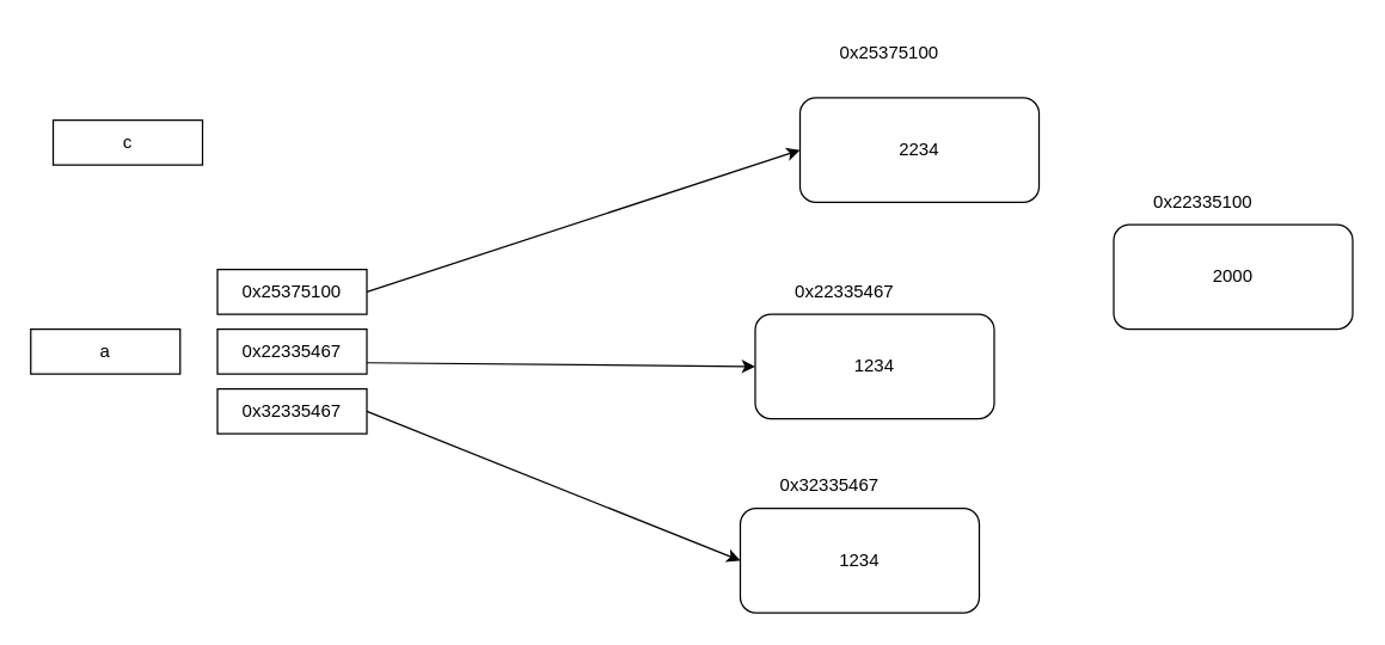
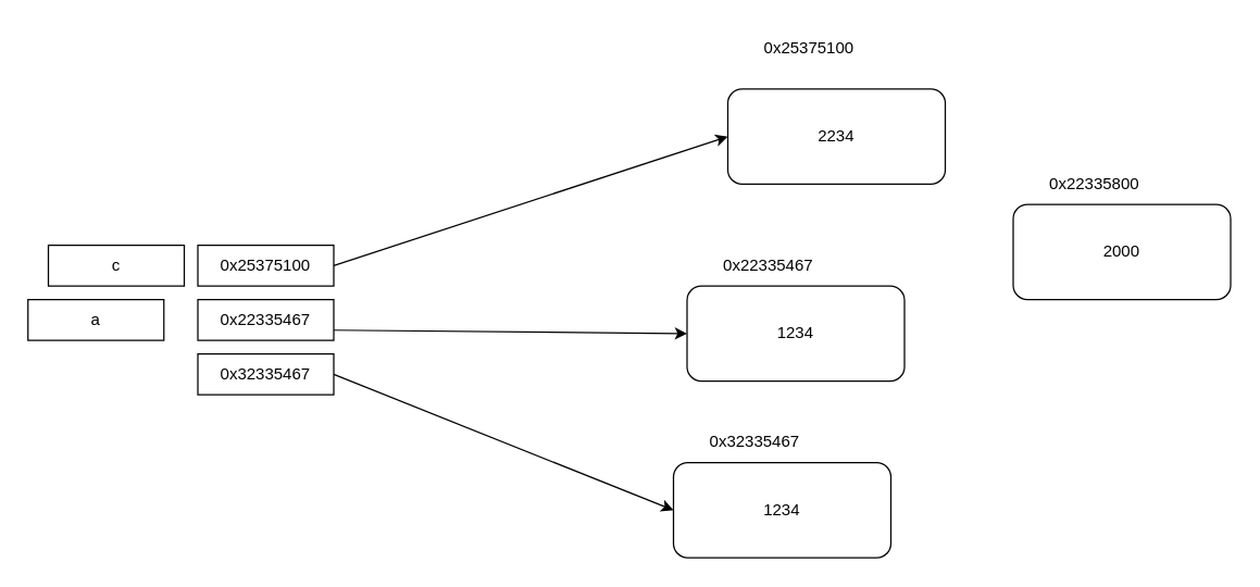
  <mxCell id="0" />
  <mxCell id="1" parent="0" />
  <mxCell id="2" value="1234" style="rounded=1;whiteSpace=wrap;html=1;" vertex="1" parent="1"><mxGeometry x="505" y="210" width="160" height="70" as="geometry" /></mxCell>
  <mxCell id="3" value="0x22335467" style="text;html=1;align=center;verticalAlign=middle;whiteSpace=wrap;rounded=0;" vertex="1" parent="1"><mxGeometry x="505" y="180" width="120" height="30" as="geometry" /></mxCell>
  <mxCell id="4" value="a" style="rounded=0;whiteSpace=wrap;html=1;" vertex="1" parent="1"><mxGeometry x="20" y="220" width="100" height="30" as="geometry" /></mxCell>
  <mxCell id="5" style="rounded=0;orthogonalLoop=1;jettySize=auto;html=1;exitX=1;exitY=0.75;exitDx=0;exitDy=0;entryX=0;entryY=0.5;entryDx=0;entryDy=0;" edge="1" parent="1" source="6" target="2"><mxGeometry relative="1" as="geometry" /></mxCell>
  <mxCell id="6" value="0x22335467" style="rounded=0;whiteSpace=wrap;html=1;" vertex="1" parent="1"><mxGeometry x="145" y="220" width="100" height="30" as="geometry" /></mxCell>
  <mxCell id="7" value="1234" style="rounded=1;whiteSpace=wrap;html=1;" vertex="1" parent="1"><mxGeometry x="495" y="340" width="160" height="70" as="geometry" /></mxCell>
  <mxCell id="8" value="0x32335467" style="text;html=1;align=center;verticalAlign=middle;whiteSpace=wrap;rounded=0;" vertex="1" parent="1"><mxGeometry x="495" y="310" width="120" height="30" as="geometry" /></mxCell>
  <mxCell id="9" style="rounded=0;orthogonalLoop=1;jettySize=auto;html=1;exitX=1;exitY=0.5;exitDx=0;exitDy=0;entryX=0;entryY=0.5;entryDx=0;entryDy=0;" edge="1" parent="1" source="10" target="7"><mxGeometry relative="1" as="geometry" /></mxCell>
  <mxCell id="10" value="0x32335467" style="rounded=0;whiteSpace=wrap;html=1;" vertex="1" parent="1"><mxGeometry x="145" y="260" width="100" height="30" as="geometry" /></mxCell>
  <mxCell id="11" value="0x25375100" style="rounded=0;whiteSpace=wrap;html=1;" vertex="1" parent="1"><mxGeometry x="145" y="180" width="100" height="30" as="geometry" /></mxCell>
- <mxCell id="12" value="c" style="rounded=0;whiteSpace=wrap;html=1;" vertex="1" parent="1"><mxGeometry x="35" y="80" width="100" height="30" as="geometry" /></mxCell>
+ <mxCell id="12" value="c" style="rounded=0;whiteSpace=wrap;html=1;" vertex="1" parent="1"><mxGeometry x="35" y="180" width="100" height="30" as="geometry" /></mxCell>
  <mxCell id="13" style="rounded=0;orthogonalLoop=1;jettySize=auto;html=1;exitX=1;exitY=0.5;exitDx=0;exitDy=0;entryX=0;entryY=0.5;entryDx=0;entryDy=0;" edge="1" parent="1" source="11" target="16"><mxGeometry relative="1" as="geometry" /></mxCell>
  <mxCell id="14" value="2000" style="rounded=1;whiteSpace=wrap;html=1;" vertex="1" parent="1"><mxGeometry x="745" y="150" width="160" height="70" as="geometry" /></mxCell>
- <mxCell id="15" value="0x22335100" style="text;html=1;align=center;verticalAlign=middle;whiteSpace=wrap;rounded=0;" vertex="1" parent="1"><mxGeometry x="745" y="120" width="120" height="30" as="geometry" /></mxCell>
+ <mxCell id="15" value="0x22335800" style="text;html=1;align=center;verticalAlign=middle;whiteSpace=wrap;rounded=0;" vertex="1" parent="1"><mxGeometry x="745" y="120" width="120" height="30" as="geometry" /></mxCell>
  <mxCell id="16" value="2234" style="rounded=1;whiteSpace=wrap;html=1;" vertex="1" parent="1"><mxGeometry x="535" y="65" width="160" height="70" as="geometry" /></mxCell>
  <mxCell id="17" value="0x25375100" style="text;html=1;align=center;verticalAlign=middle;whiteSpace=wrap;rounded=0;" vertex="1" parent="1"><mxGeometry x="535" y="20" width="120" height="30" as="geometry" /></mxCell>
